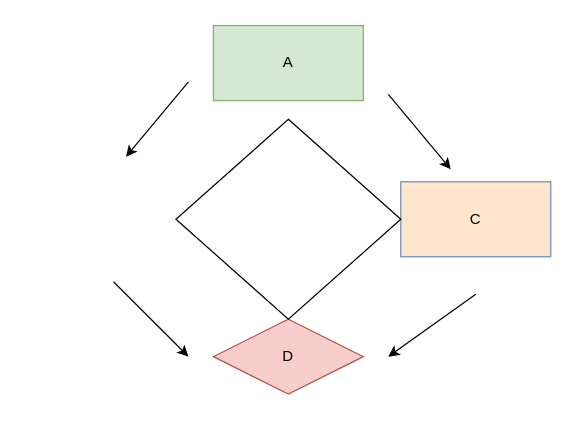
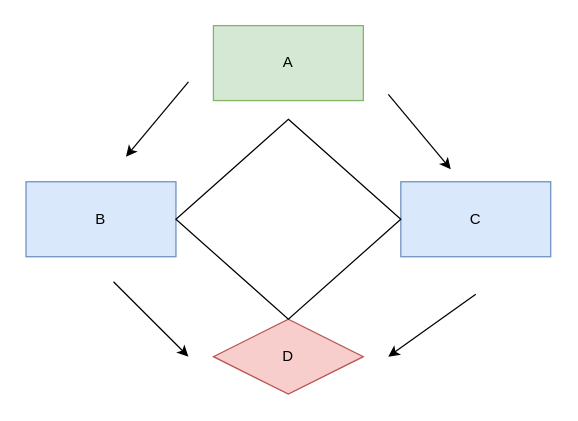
  <mxCell id="0" />
  <mxCell id="1" parent="0" />
  <mxCell id="2" value="A" style="rounded=0;whiteSpace=wrap;html=1;fillColor=#d5e8d4;strokeColor=#82b366;" vertex="1" parent="1"><mxGeometry x="170" y="20" width="120" height="60" as="geometry" /></mxCell>
- <mxCell id="3" value="C" style="rounded=0;whiteSpace=wrap;html=1;fillColor=#ffe6cc;strokeColor=#6c8ebf;" vertex="1" parent="1"><mxGeometry x="320" y="145" width="120" height="60" as="geometry" /></mxCell>
+ <mxCell id="3" value="C" style="rounded=0;whiteSpace=wrap;html=1;fillColor=#dae8fc;strokeColor=#6c8ebf;" vertex="1" parent="1"><mxGeometry x="320" y="145" width="120" height="60" as="geometry" /></mxCell>
+ <mxCell id="4" value="B" style="rounded=0;whiteSpace=wrap;html=1;fillColor=#dae8fc;strokeColor=#6c8ebf;" vertex="1" parent="1"><mxGeometry x="20" y="145" width="120" height="60" as="geometry" /></mxCell>
  <mxCell id="5" value="D" style="rhombus;whiteSpace=wrap;html=1;fillColor=#f8cecc;strokeColor=#b85450;" vertex="1" parent="1"><mxGeometry x="170" y="255" width="120" height="60" as="geometry" /></mxCell>
  <mxCell id="6" value="" style="rhombus;whiteSpace=wrap;html=1;" vertex="1" parent="1"><mxGeometry x="140" y="95" width="180" height="160" as="geometry" /></mxCell>
  <mxCell id="7" value="" style="endArrow=classic;html=1;rounded=0;" edge="1" parent="1"><mxGeometry width="50" height="50" relative="1" as="geometry"><mxPoint x="150" y="65" as="sourcePoint" /><mxPoint x="100" y="125" as="targetPoint" /></mxGeometry></mxCell>
  <mxCell id="8" value="" style="endArrow=classic;html=1;rounded=0;" edge="1" parent="1"><mxGeometry width="50" height="50" relative="1" as="geometry"><mxPoint x="310" y="75" as="sourcePoint" /><mxPoint x="360" y="135" as="targetPoint" /></mxGeometry></mxCell>
  <mxCell id="9" value="" style="endArrow=classic;html=1;rounded=0;" edge="1" parent="1"><mxGeometry width="50" height="50" relative="1" as="geometry"><mxPoint x="90" y="225" as="sourcePoint" /><mxPoint x="150" y="285" as="targetPoint" /></mxGeometry></mxCell>
  <mxCell id="10" value="" style="endArrow=classic;html=1;rounded=0;" edge="1" parent="1"><mxGeometry width="50" height="50" relative="1" as="geometry"><mxPoint x="380" y="235" as="sourcePoint" /><mxPoint x="310" y="285" as="targetPoint" /></mxGeometry></mxCell>
